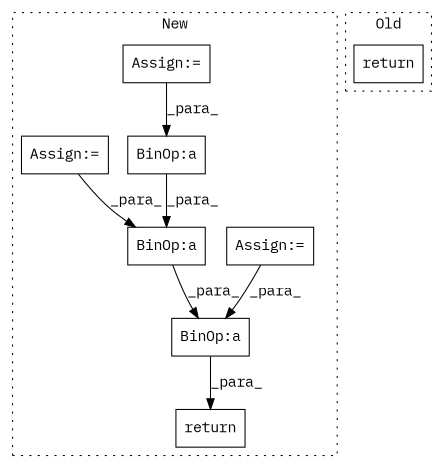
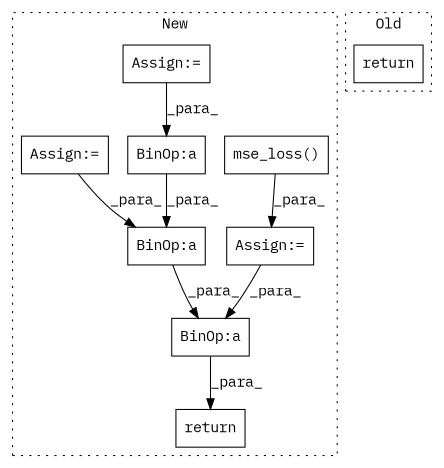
  digraph {
    fontname="IBM Plex Mono"
    node [a=68 l=3 s=3645 shape=box fontname="IBM Plex Mono"]
    edge [fontname="IBM Plex Mono"]
+   n1 [a=75 l="14,1" label="mse_loss()" s="3418,3478"]
    n2 [a=93 l=7 label=return s=3690]
    n3 [label="Assign:=" s=3415]
    n4 [a=82 l=14 label="BinOp:a"]
    n5 [a=82 label="BinOp:a" s=3541]
    n6 [label="Assign:=" s=3498]
    n7 [a=82 label="BinOp:a"]
    n8 [label="Assign:=" s=3329]
    n9 [a=93 l=7 label=return s=3088]
    subgraph cluster_1 {
      label=New
      style=dotted
+     n1
      n2
      n3
      n4
      n5
      n6
      n7
      n8
    }
    subgraph cluster_2 {
      label=Old
      style=dotted
      n9
    }
+   n1 -> n3 [label=_para_]
    n3 -> n4 [label=_para_]
    n4 -> n2 [label=_para_]
    n5 -> n7 [label=_para_]
    n6 -> n5 [label=_para_]
    n7 -> n4 [label=_para_]
    n8 -> n7 [label=_para_]
  }
